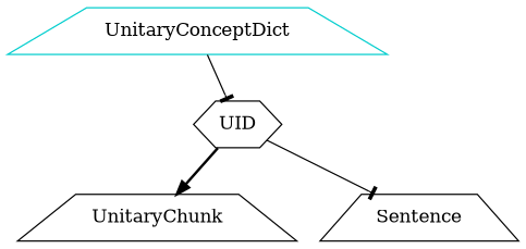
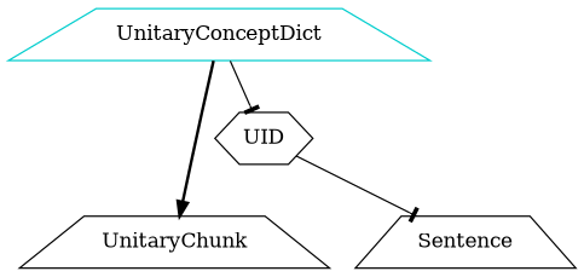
  digraph {
    node [shape=trapezium]
    edge [arrowhead=tee style=solid]
    n1 [color=cyan3 label=UnitaryConceptDict]
    UnitaryChunk
    UID [shape=hexagon]
    Sentence
-   UID -> UnitaryChunk [arrowhead=normal style=bold]
+   n1 -> UnitaryChunk [arrowhead=normal style=bold]
    n1 -> UID
    UID -> Sentence
  }
